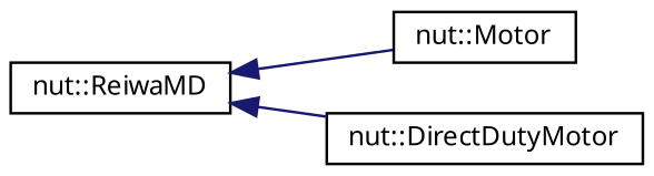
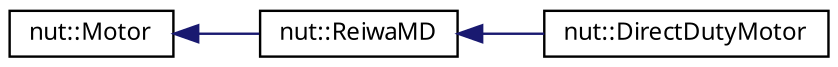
  digraph {
    fontname="Noto Sans"
    rankdir=LR
    node [color=black fillcolor=white fontname="Noto Sans" fontsize=10 shape=record style=filled]
    edge [color=midnightblue dir=back fontname="Noto Sans" fontsize=10 labelfontname=Helvetica labelfontsize=10 style=solid]
    n1 [height=0.2 label="nut::Motor" width=0.4]
    n2 [height=0.2 label="nut::ReiwaMD" width=0.4]
    n3 [height=0.2 label="nut::DirectDutyMotor" width=0.4]
-   n2 -> n1
+   n1 -> n2
    n2 -> n3
  }
